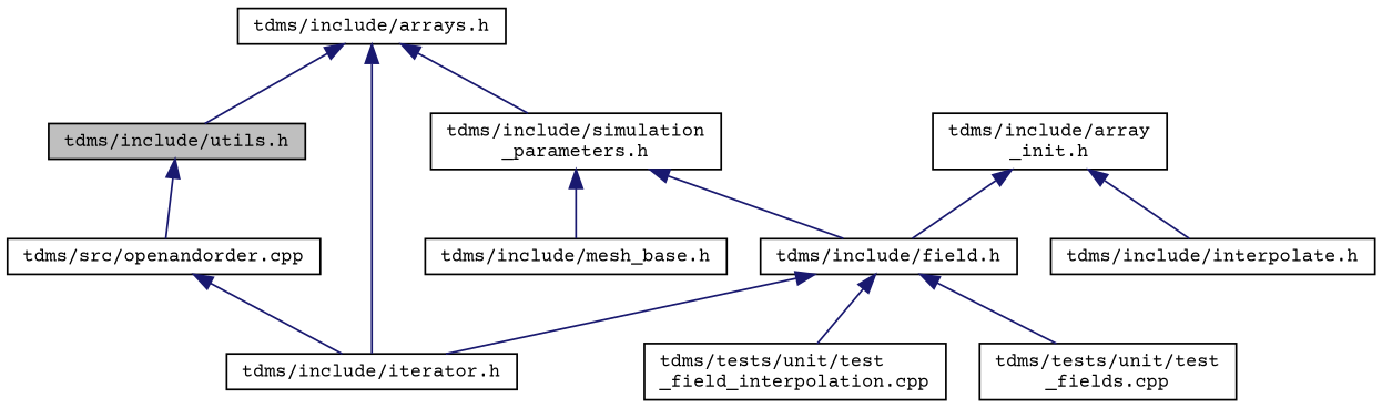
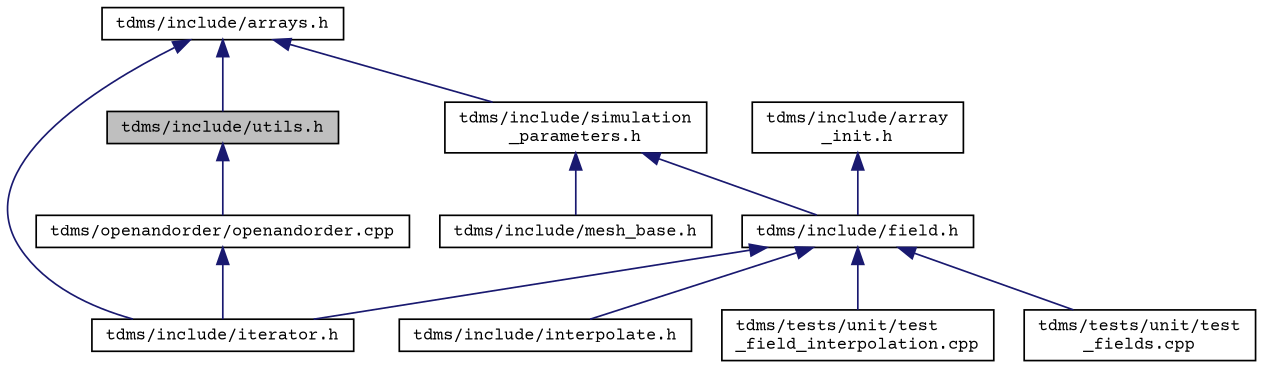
  digraph {
    fontname="Courier Prime"
    node [color=black fillcolor=white fontname="Courier Prime" fontsize=10 shape=record style=filled]
    edge [color=midnightblue dir=back fontname="Courier Prime" fontsize=10 labelfontname=Helvetica labelfontsize=10 style=solid]
    n1 [fillcolor=grey75 fontcolor=black height=0.2 label="tdms/include/utils.h" width=0.4]
-   n2 [height=0.2 label="tdms/src/openandorder.cpp" width=0.4]
+   n2 [height=0.2 label="tdms/openandorder/openandorder.cpp" width=0.4]
    n3 [height=0.2 label="tdms/include/arrays.h" width=0.4]
    n4 [height=0.2 label="tdms/include/simulation\l_parameters.h" width=0.4]
    n5 [height=0.2 label="tdms/include/iterator.h" width=0.4]
    n6 [height=0.2 label="tdms/include/field.h" width=0.4]
    n7 [height=0.2 label="tdms/include/mesh_base.h" width=0.4]
    n8 [height=0.2 label="tdms/include/interpolate.h" width=0.4]
    n9 [height=0.2 label="tdms/tests/unit/test\l_field_interpolation.cpp" width=0.4]
    n10 [height=0.2 label="tdms/tests/unit/test\l_fields.cpp" width=0.4]
    n11 [height=0.2 label="tdms/include/array\l_init.h" width=0.4]
    n1 -> n2
    n2 -> n5
    n3 -> n1
    n3 -> n4
    n3 -> n5
    n4 -> n6
    n4 -> n7
    n6 -> n5
-   n11 -> n8
+   n6 -> n8
    n6 -> n9
    n6 -> n10
    n11 -> n6
  }
